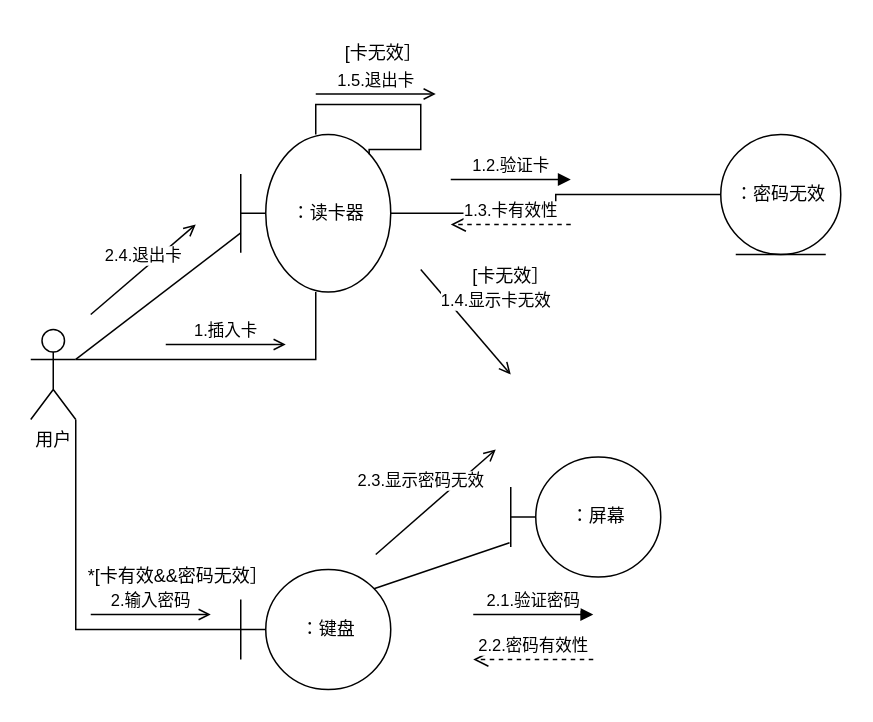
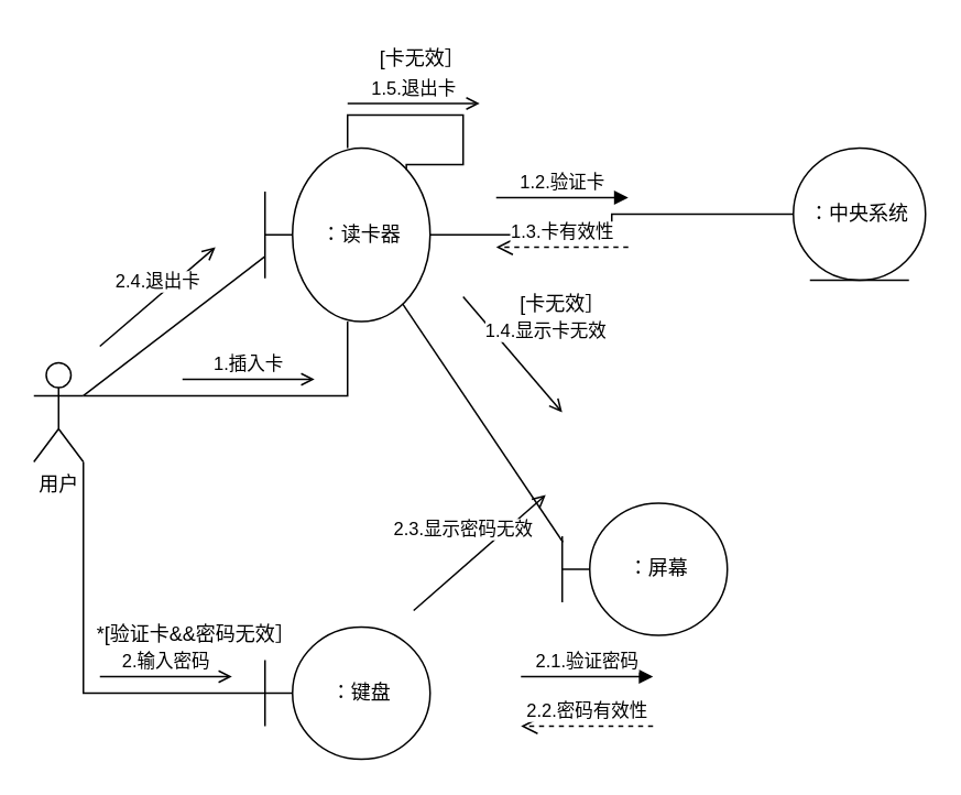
  <mxCell id="0" />
  <mxCell id="1" parent="0" />
  <mxCell id="2" style="edgeStyle=orthogonalEdgeStyle;rounded=0;orthogonalLoop=1;jettySize=auto;html=1;exitX=1;exitY=0.333;exitDx=0;exitDy=0;exitPerimeter=0;endArrow=none;endFill=0;" parent="1" source="4" target="7" edge="1"><mxGeometry relative="1" as="geometry" /></mxCell>
  <mxCell id="3" style="edgeStyle=orthogonalEdgeStyle;rounded=0;orthogonalLoop=1;jettySize=auto;html=1;exitX=1;exitY=1;exitDx=0;exitDy=0;exitPerimeter=0;endArrow=none;endFill=0;" parent="1" source="4" target="10" edge="1"><mxGeometry relative="1" as="geometry"><Array as="points"><mxPoint x="50" y="419" /></Array></mxGeometry></mxCell>
  <mxCell id="4" value="用户" style="shape=umlActor;verticalLabelPosition=bottom;verticalAlign=top;html=1;" parent="1" vertex="1"><mxGeometry x="20" y="219" width="30" height="60" as="geometry" /></mxCell>
  <mxCell id="5" style="edgeStyle=orthogonalEdgeStyle;rounded=0;orthogonalLoop=1;jettySize=auto;html=1;endArrow=none;endFill=0;" parent="1" source="7" target="11" edge="1"><mxGeometry relative="1" as="geometry" /></mxCell>
+ <mxCell id="6" style="rounded=0;orthogonalLoop=1;jettySize=auto;html=1;endArrow=none;endFill=0;entryX=0.004;entryY=0.295;entryDx=0;entryDy=0;entryPerimeter=0;exitX=0.824;exitY=0.885;exitDx=0;exitDy=0;exitPerimeter=0;" parent="1" source="7" target="8" edge="1"><mxGeometry relative="1" as="geometry" /></mxCell>
  <mxCell id="7" value="：读卡器" style="shape=umlBoundary;whiteSpace=wrap;html=1;" parent="1" vertex="1"><mxGeometry x="160" y="89" width="100" height="105" as="geometry" /></mxCell>
  <mxCell id="8" value="：屏幕" style="shape=umlBoundary;whiteSpace=wrap;html=1;" parent="1" vertex="1"><mxGeometry x="340" y="304" width="100" height="80" as="geometry" /></mxCell>
- <mxCell id="9" style="rounded=0;orthogonalLoop=1;jettySize=auto;html=1;endArrow=none;endFill=0;exitX=0.888;exitY=0.16;exitDx=0;exitDy=0;exitPerimeter=0;entryX=-0.008;entryY=0.715;entryDx=0;entryDy=0;entryPerimeter=0;" parent="1" source="10" target="8" edge="1"><mxGeometry relative="1" as="geometry" /></mxCell>
  <mxCell id="10" value="：键盘" style="shape=umlBoundary;whiteSpace=wrap;html=1;" parent="1" vertex="1"><mxGeometry x="160" y="379" width="100" height="80" as="geometry" /></mxCell>
- <mxCell id="11" value="&lt;div&gt;&lt;span style=&quot;background-color: initial;&quot;&gt;：密码无效&lt;/span&gt;&lt;br&gt;&lt;/div&gt;" style="ellipse;shape=umlEntity;whiteSpace=wrap;html=1;" parent="1" vertex="1"><mxGeometry x="480" y="89" width="80" height="80" as="geometry" /></mxCell>
+ <mxCell id="11" value="&lt;div&gt;&lt;span style=&quot;background-color: initial;&quot;&gt;：中央系统&lt;/span&gt;&lt;br&gt;&lt;/div&gt;" style="ellipse;shape=umlEntity;whiteSpace=wrap;html=1;" parent="1" vertex="1"><mxGeometry x="480" y="89" width="80" height="80" as="geometry" /></mxCell>
  <mxCell id="12" value="1.插入卡" style="html=1;verticalAlign=bottom;endArrow=open;curved=0;rounded=0;endFill=0;" parent="1" edge="1"><mxGeometry width="80" relative="1" as="geometry"><mxPoint x="110" y="229" as="sourcePoint" /><mxPoint x="190" y="229" as="targetPoint" /></mxGeometry></mxCell>
  <mxCell id="13" value="1.2.验证卡" style="html=1;verticalAlign=bottom;endArrow=block;curved=0;rounded=0;" parent="1" edge="1"><mxGeometry width="80" relative="1" as="geometry"><mxPoint x="300" y="119" as="sourcePoint" /><mxPoint x="380" y="119" as="targetPoint" /></mxGeometry></mxCell>
  <mxCell id="14" value="1.3.卡有效性" style="html=1;verticalAlign=bottom;endArrow=open;dashed=1;endSize=8;curved=0;rounded=0;" parent="1" edge="1"><mxGeometry relative="1" as="geometry"><mxPoint x="380" y="149" as="sourcePoint" /><mxPoint x="300" y="149" as="targetPoint" /></mxGeometry></mxCell>
  <mxCell id="15" style="edgeStyle=orthogonalEdgeStyle;rounded=0;orthogonalLoop=1;jettySize=auto;html=1;entryX=0.856;entryY=0.125;entryDx=0;entryDy=0;entryPerimeter=0;endArrow=none;endFill=0;" parent="1" source="7" target="7" edge="1"><mxGeometry relative="1" as="geometry"><Array as="points"><mxPoint x="210" y="69" /><mxPoint x="280" y="69" /><mxPoint x="280" y="99" /></Array></mxGeometry></mxCell>
  <mxCell id="16" value="2.1.验证密码" style="html=1;verticalAlign=bottom;endArrow=block;curved=0;rounded=0;" parent="1" edge="1"><mxGeometry width="80" relative="1" as="geometry"><mxPoint x="315" y="409" as="sourcePoint" /><mxPoint x="395" y="409" as="targetPoint" /></mxGeometry></mxCell>
  <mxCell id="17" value="2.2.密码有效性" style="html=1;verticalAlign=bottom;endArrow=open;dashed=1;endSize=8;curved=0;rounded=0;" parent="1" edge="1"><mxGeometry relative="1" as="geometry"><mxPoint x="395" y="439" as="sourcePoint" /><mxPoint x="315" y="439" as="targetPoint" /></mxGeometry></mxCell>
  <mxCell id="18" value="" style="group" parent="1" vertex="1" connectable="0"><mxGeometry x="280" y="169" width="95" height="80" as="geometry" /></mxCell>
  <mxCell id="19" value="1.4.显示卡无效" style="html=1;verticalAlign=bottom;endArrow=open;curved=0;rounded=0;endFill=0;" parent="18" edge="1"><mxGeometry x="0.2" y="18" width="80" relative="1" as="geometry"><mxPoint y="10" as="sourcePoint" /><mxPoint x="60" y="80" as="targetPoint" /><mxPoint x="1" as="offset" /></mxGeometry></mxCell>
  <mxCell id="20" value="[卡无效］" style="text;html=1;align=center;verticalAlign=middle;resizable=0;points=[];autosize=1;strokeColor=none;fillColor=none;" parent="18" vertex="1"><mxGeometry x="25" width="70" height="30" as="geometry" /></mxCell>
  <mxCell id="21" value="" style="group" parent="1" vertex="1" connectable="0"><mxGeometry x="210" y="20" width="80" height="42" as="geometry" /></mxCell>
  <mxCell id="22" value="1.5.退出卡" style="html=1;verticalAlign=bottom;endArrow=open;curved=0;rounded=0;endFill=0;" parent="21" edge="1"><mxGeometry width="80" relative="1" as="geometry"><mxPoint y="42" as="sourcePoint" /><mxPoint x="80" y="42" as="targetPoint" /><mxPoint as="offset" /></mxGeometry></mxCell>
  <mxCell id="23" value="[卡无效］" style="text;html=1;align=center;verticalAlign=middle;resizable=0;points=[];autosize=1;strokeColor=none;fillColor=none;" parent="21" vertex="1"><mxGeometry x="10" width="70" height="30" as="geometry" /></mxCell>
  <mxCell id="24" value="" style="group" parent="1" vertex="1" connectable="0"><mxGeometry x="60" y="369" width="115" height="40" as="geometry" /></mxCell>
  <mxCell id="25" value="2.输入密码" style="html=1;verticalAlign=bottom;endArrow=open;curved=0;rounded=0;endFill=0;" parent="24" edge="1"><mxGeometry width="80" relative="1" as="geometry"><mxPoint y="40" as="sourcePoint" /><mxPoint x="80" y="40" as="targetPoint" /></mxGeometry></mxCell>
  <mxCell id="26" style="rounded=0;orthogonalLoop=1;jettySize=auto;html=1;exitX=1;exitY=0.333;exitDx=0;exitDy=0;exitPerimeter=0;endArrow=none;endFill=0;entryX=0;entryY=0.625;entryDx=0;entryDy=0;entryPerimeter=0;" parent="1" source="4" target="7" edge="1"><mxGeometry relative="1" as="geometry"><mxPoint x="157" y="147" as="targetPoint" /></mxGeometry></mxCell>
  <mxCell id="27" value="2.4.退出卡" style="html=1;verticalAlign=bottom;endArrow=open;curved=0;rounded=0;endFill=0;" parent="1" edge="1"><mxGeometry width="80" relative="1" as="geometry"><mxPoint x="60" y="209" as="sourcePoint" /><mxPoint x="130" y="149" as="targetPoint" /></mxGeometry></mxCell>
- <mxCell id="28" value="*[卡有效&amp;amp;&amp;amp;密码无效］" style="text;html=1;align=center;verticalAlign=middle;resizable=0;points=[];autosize=1;strokeColor=none;fillColor=none;" parent="1" vertex="1"><mxGeometry x="47.5" y="369" width="140" height="30" as="geometry" /></mxCell>
+ <mxCell id="28" value="*[验证卡&amp;amp;&amp;amp;密码无效］" style="text;html=1;align=center;verticalAlign=middle;resizable=0;points=[];autosize=1;strokeColor=none;fillColor=none;" parent="1" vertex="1"><mxGeometry x="47.5" y="369" width="140" height="30" as="geometry" /></mxCell>
  <mxCell id="29" value="" style="group" vertex="1" connectable="0" parent="1"><mxGeometry x="235" y="289" width="95" height="80" as="geometry" /></mxCell>
  <mxCell id="30" value="2.3.显示密码无效" style="html=1;verticalAlign=bottom;endArrow=open;curved=0;rounded=0;endFill=0;" parent="29" edge="1"><mxGeometry x="-0.08" y="10" width="80" relative="1" as="geometry"><mxPoint x="15" y="80" as="sourcePoint" /><mxPoint x="95" y="10" as="targetPoint" /><mxPoint as="offset" /></mxGeometry></mxCell>
